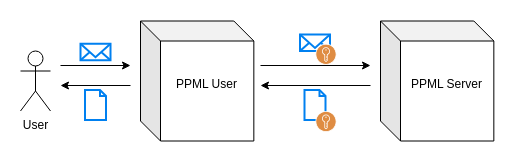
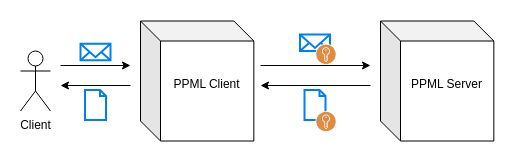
  <mxCell id="0" />
  <mxCell id="1" parent="0" />
- <mxCell id="2" value="User" style="shape=umlActor;verticalLabelPosition=bottom;verticalAlign=top;html=1;outlineConnect=0;" vertex="1" parent="1"><mxGeometry x="20" y="50.5" width="30" height="60" as="geometry" /></mxCell>
- <mxCell id="3" value="PPML User&lt;br&gt;&lt;br&gt;" style="shape=cube;whiteSpace=wrap;html=1;boundedLbl=1;backgroundOutline=1;darkOpacity=0.05;darkOpacity2=0.1;" vertex="1" parent="1"><mxGeometry x="140" y="20.5" width="113.33" height="120" as="geometry" /></mxCell>
+ <mxCell id="2" value="Client" style="shape=umlActor;verticalLabelPosition=bottom;verticalAlign=top;html=1;outlineConnect=0;" vertex="1" parent="1"><mxGeometry x="20" y="50.5" width="30" height="60" as="geometry" /></mxCell>
+ <mxCell id="3" value="PPML Client&lt;br&gt;&lt;br&gt;" style="shape=cube;whiteSpace=wrap;html=1;boundedLbl=1;backgroundOutline=1;darkOpacity=0.05;darkOpacity2=0.1;" vertex="1" parent="1"><mxGeometry x="140" y="20.5" width="113.33" height="120" as="geometry" /></mxCell>
  <mxCell id="4" value="" style="html=1;verticalLabelPosition=bottom;align=center;labelBackgroundColor=#ffffff;verticalAlign=top;strokeWidth=2;strokeColor=#0080F0;shadow=0;dashed=0;shape=mxgraph.ios7.icons.mail;" vertex="1" parent="1"><mxGeometry x="299.5" y="34" width="30" height="16.5" as="geometry" /></mxCell>
  <mxCell id="5" value="" style="sketch=0;pointerEvents=1;shadow=0;dashed=0;html=1;strokeColor=none;fillColor=#DF8C42;labelPosition=center;verticalLabelPosition=bottom;verticalAlign=top;align=center;outlineConnect=0;shape=mxgraph.veeam2.encrypted;" vertex="1" parent="1"><mxGeometry x="315" y="43.25" width="21" height="21" as="geometry" /></mxCell>
  <mxCell id="6" value="" style="html=1;verticalLabelPosition=bottom;align=center;labelBackgroundColor=#ffffff;verticalAlign=top;strokeWidth=2;strokeColor=#0080F0;shadow=0;dashed=0;shape=mxgraph.ios7.icons.document;" vertex="1" parent="1"><mxGeometry x="304" y="89.5" width="21" height="30" as="geometry" /></mxCell>
  <mxCell id="7" value="" style="sketch=0;pointerEvents=1;shadow=0;dashed=0;html=1;strokeColor=none;fillColor=#DF8C42;labelPosition=center;verticalLabelPosition=bottom;verticalAlign=top;align=center;outlineConnect=0;shape=mxgraph.veeam2.encrypted;" vertex="1" parent="1"><mxGeometry x="315" y="110.5" width="21" height="21" as="geometry" /></mxCell>
  <mxCell id="8" value="" style="html=1;verticalLabelPosition=bottom;align=center;labelBackgroundColor=#ffffff;verticalAlign=top;strokeWidth=2;strokeColor=#0080F0;shadow=0;dashed=0;shape=mxgraph.ios7.icons.document;" vertex="1" parent="1"><mxGeometry x="84.5" y="89.5" width="21" height="30" as="geometry" /></mxCell>
  <mxCell id="9" value="PPML Server&lt;br&gt;&lt;br&gt;" style="shape=cube;whiteSpace=wrap;html=1;boundedLbl=1;backgroundOutline=1;darkOpacity=0.05;darkOpacity2=0.1;" vertex="1" parent="1"><mxGeometry x="380" y="20.5" width="113.33" height="120" as="geometry" /></mxCell>
  <mxCell id="10" value="" style="html=1;verticalLabelPosition=bottom;align=center;labelBackgroundColor=#ffffff;verticalAlign=top;strokeWidth=2;strokeColor=#0080F0;shadow=0;dashed=0;shape=mxgraph.ios7.icons.mail;" vertex="1" parent="1"><mxGeometry x="80" y="43.25" width="30" height="16.5" as="geometry" /></mxCell>
  <mxCell id="11" value="" style="endArrow=classic;html=1;rounded=0;" edge="1" parent="1"><mxGeometry width="50" height="50" relative="1" as="geometry"><mxPoint x="60" y="65" as="sourcePoint" /><mxPoint x="130" y="65" as="targetPoint" /></mxGeometry></mxCell>
  <mxCell id="12" value="" style="endArrow=classic;html=1;rounded=0;" edge="1" parent="1"><mxGeometry width="50" height="50" relative="1" as="geometry"><mxPoint x="260" y="65" as="sourcePoint" /><mxPoint x="370" y="65" as="targetPoint" /></mxGeometry></mxCell>
  <mxCell id="13" value="" style="endArrow=classic;html=1;rounded=0;" edge="1" parent="1"><mxGeometry width="50" height="50" relative="1" as="geometry"><mxPoint x="130" y="85" as="sourcePoint" /><mxPoint x="60" y="85" as="targetPoint" /></mxGeometry></mxCell>
  <mxCell id="14" value="" style="endArrow=classic;html=1;rounded=0;" edge="1" parent="1"><mxGeometry width="50" height="50" relative="1" as="geometry"><mxPoint x="370" y="85" as="sourcePoint" /><mxPoint x="260" y="85" as="targetPoint" /></mxGeometry></mxCell>
